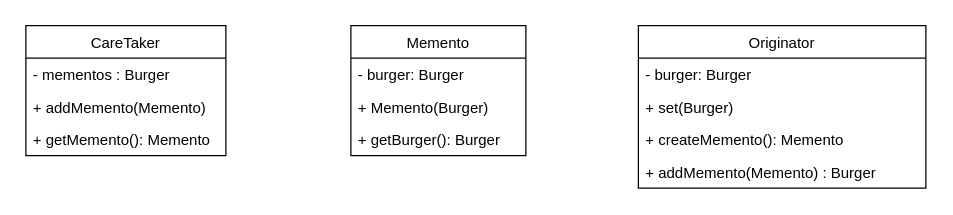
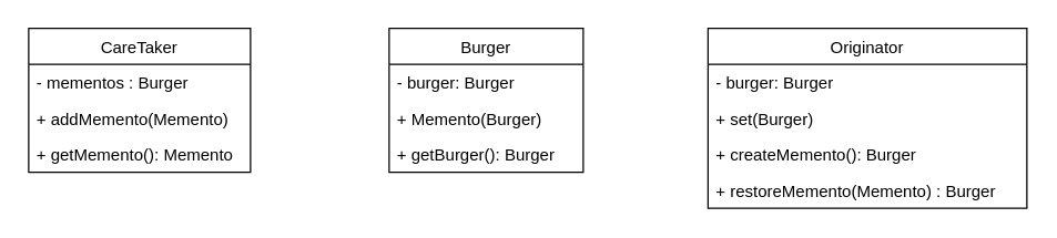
  <mxCell id="0" />
  <mxCell id="1" parent="0" />
  <mxCell id="2" value="CareTaker" style="swimlane;fontStyle=0;childLayout=stackLayout;horizontal=1;startSize=26;fillColor=none;horizontalStack=0;resizeParent=1;resizeParentMax=0;resizeLast=0;collapsible=1;marginBottom=0;" vertex="1" parent="1"><mxGeometry x="20" y="20" width="160" height="104" as="geometry" /></mxCell>
  <mxCell id="3" value="- mementos : Burger" style="text;strokeColor=none;fillColor=none;align=left;verticalAlign=top;spacingLeft=4;spacingRight=4;overflow=hidden;rotatable=0;points=[[0,0.5],[1,0.5]];portConstraint=eastwest;" vertex="1" parent="2"><mxGeometry y="26" width="160" height="26" as="geometry" /></mxCell>
  <mxCell id="4" value="+ addMemento(Memento)" style="text;strokeColor=none;fillColor=none;align=left;verticalAlign=top;spacingLeft=4;spacingRight=4;overflow=hidden;rotatable=0;points=[[0,0.5],[1,0.5]];portConstraint=eastwest;" vertex="1" parent="2"><mxGeometry y="52" width="160" height="26" as="geometry" /></mxCell>
  <mxCell id="5" value="+ getMemento(): Memento" style="text;strokeColor=none;fillColor=none;align=left;verticalAlign=top;spacingLeft=4;spacingRight=4;overflow=hidden;rotatable=0;points=[[0,0.5],[1,0.5]];portConstraint=eastwest;" vertex="1" parent="2"><mxGeometry y="78" width="160" height="26" as="geometry" /></mxCell>
- <mxCell id="6" value="Memento" style="swimlane;fontStyle=0;childLayout=stackLayout;horizontal=1;startSize=26;fillColor=none;horizontalStack=0;resizeParent=1;resizeParentMax=0;resizeLast=0;collapsible=1;marginBottom=0;" vertex="1" parent="1"><mxGeometry x="280" y="20" width="140" height="104" as="geometry" /></mxCell>
+ <mxCell id="6" value="Burger" style="swimlane;fontStyle=0;childLayout=stackLayout;horizontal=1;startSize=26;fillColor=none;horizontalStack=0;resizeParent=1;resizeParentMax=0;resizeLast=0;collapsible=1;marginBottom=0;" vertex="1" parent="1"><mxGeometry x="280" y="20" width="140" height="104" as="geometry" /></mxCell>
  <mxCell id="7" value="- burger: Burger" style="text;strokeColor=none;fillColor=none;align=left;verticalAlign=top;spacingLeft=4;spacingRight=4;overflow=hidden;rotatable=0;points=[[0,0.5],[1,0.5]];portConstraint=eastwest;" vertex="1" parent="6"><mxGeometry y="26" width="140" height="26" as="geometry" /></mxCell>
  <mxCell id="8" value="+ Memento(Burger)" style="text;strokeColor=none;fillColor=none;align=left;verticalAlign=top;spacingLeft=4;spacingRight=4;overflow=hidden;rotatable=0;points=[[0,0.5],[1,0.5]];portConstraint=eastwest;" vertex="1" parent="6"><mxGeometry y="52" width="140" height="26" as="geometry" /></mxCell>
  <mxCell id="9" value="+ getBurger(): Burger" style="text;strokeColor=none;fillColor=none;align=left;verticalAlign=top;spacingLeft=4;spacingRight=4;overflow=hidden;rotatable=0;points=[[0,0.5],[1,0.5]];portConstraint=eastwest;" vertex="1" parent="6"><mxGeometry y="78" width="140" height="26" as="geometry" /></mxCell>
  <mxCell id="10" value="Originator" style="swimlane;fontStyle=0;childLayout=stackLayout;horizontal=1;startSize=26;fillColor=none;horizontalStack=0;resizeParent=1;resizeParentMax=0;resizeLast=0;collapsible=1;marginBottom=0;" vertex="1" parent="1"><mxGeometry x="510" y="20" width="230" height="130" as="geometry" /></mxCell>
  <mxCell id="11" value="- burger: Burger" style="text;strokeColor=none;fillColor=none;align=left;verticalAlign=top;spacingLeft=4;spacingRight=4;overflow=hidden;rotatable=0;points=[[0,0.5],[1,0.5]];portConstraint=eastwest;" vertex="1" parent="10"><mxGeometry y="26" width="230" height="26" as="geometry" /></mxCell>
  <mxCell id="12" value="+ set(Burger)" style="text;strokeColor=none;fillColor=none;align=left;verticalAlign=top;spacingLeft=4;spacingRight=4;overflow=hidden;rotatable=0;points=[[0,0.5],[1,0.5]];portConstraint=eastwest;" vertex="1" parent="10"><mxGeometry y="52" width="230" height="26" as="geometry" /></mxCell>
- <mxCell id="13" value="+ createMemento(): Memento" style="text;strokeColor=none;fillColor=none;align=left;verticalAlign=top;spacingLeft=4;spacingRight=4;overflow=hidden;rotatable=0;points=[[0,0.5],[1,0.5]];portConstraint=eastwest;" vertex="1" parent="10"><mxGeometry y="78" width="230" height="26" as="geometry" /></mxCell>
- <mxCell id="14" value="+ addMemento(Memento) : Burger" style="text;strokeColor=none;fillColor=none;align=left;verticalAlign=top;spacingLeft=4;spacingRight=4;overflow=hidden;rotatable=0;points=[[0,0.5],[1,0.5]];portConstraint=eastwest;" vertex="1" parent="10"><mxGeometry y="104" width="230" height="26" as="geometry" /></mxCell>
+ <mxCell id="13" value="+ createMemento(): Burger" style="text;strokeColor=none;fillColor=none;align=left;verticalAlign=top;spacingLeft=4;spacingRight=4;overflow=hidden;rotatable=0;points=[[0,0.5],[1,0.5]];portConstraint=eastwest;" vertex="1" parent="10"><mxGeometry y="78" width="230" height="26" as="geometry" /></mxCell>
+ <mxCell id="14" value="+ restoreMemento(Memento) : Burger" style="text;strokeColor=none;fillColor=none;align=left;verticalAlign=top;spacingLeft=4;spacingRight=4;overflow=hidden;rotatable=0;points=[[0,0.5],[1,0.5]];portConstraint=eastwest;" vertex="1" parent="10"><mxGeometry y="104" width="230" height="26" as="geometry" /></mxCell>
